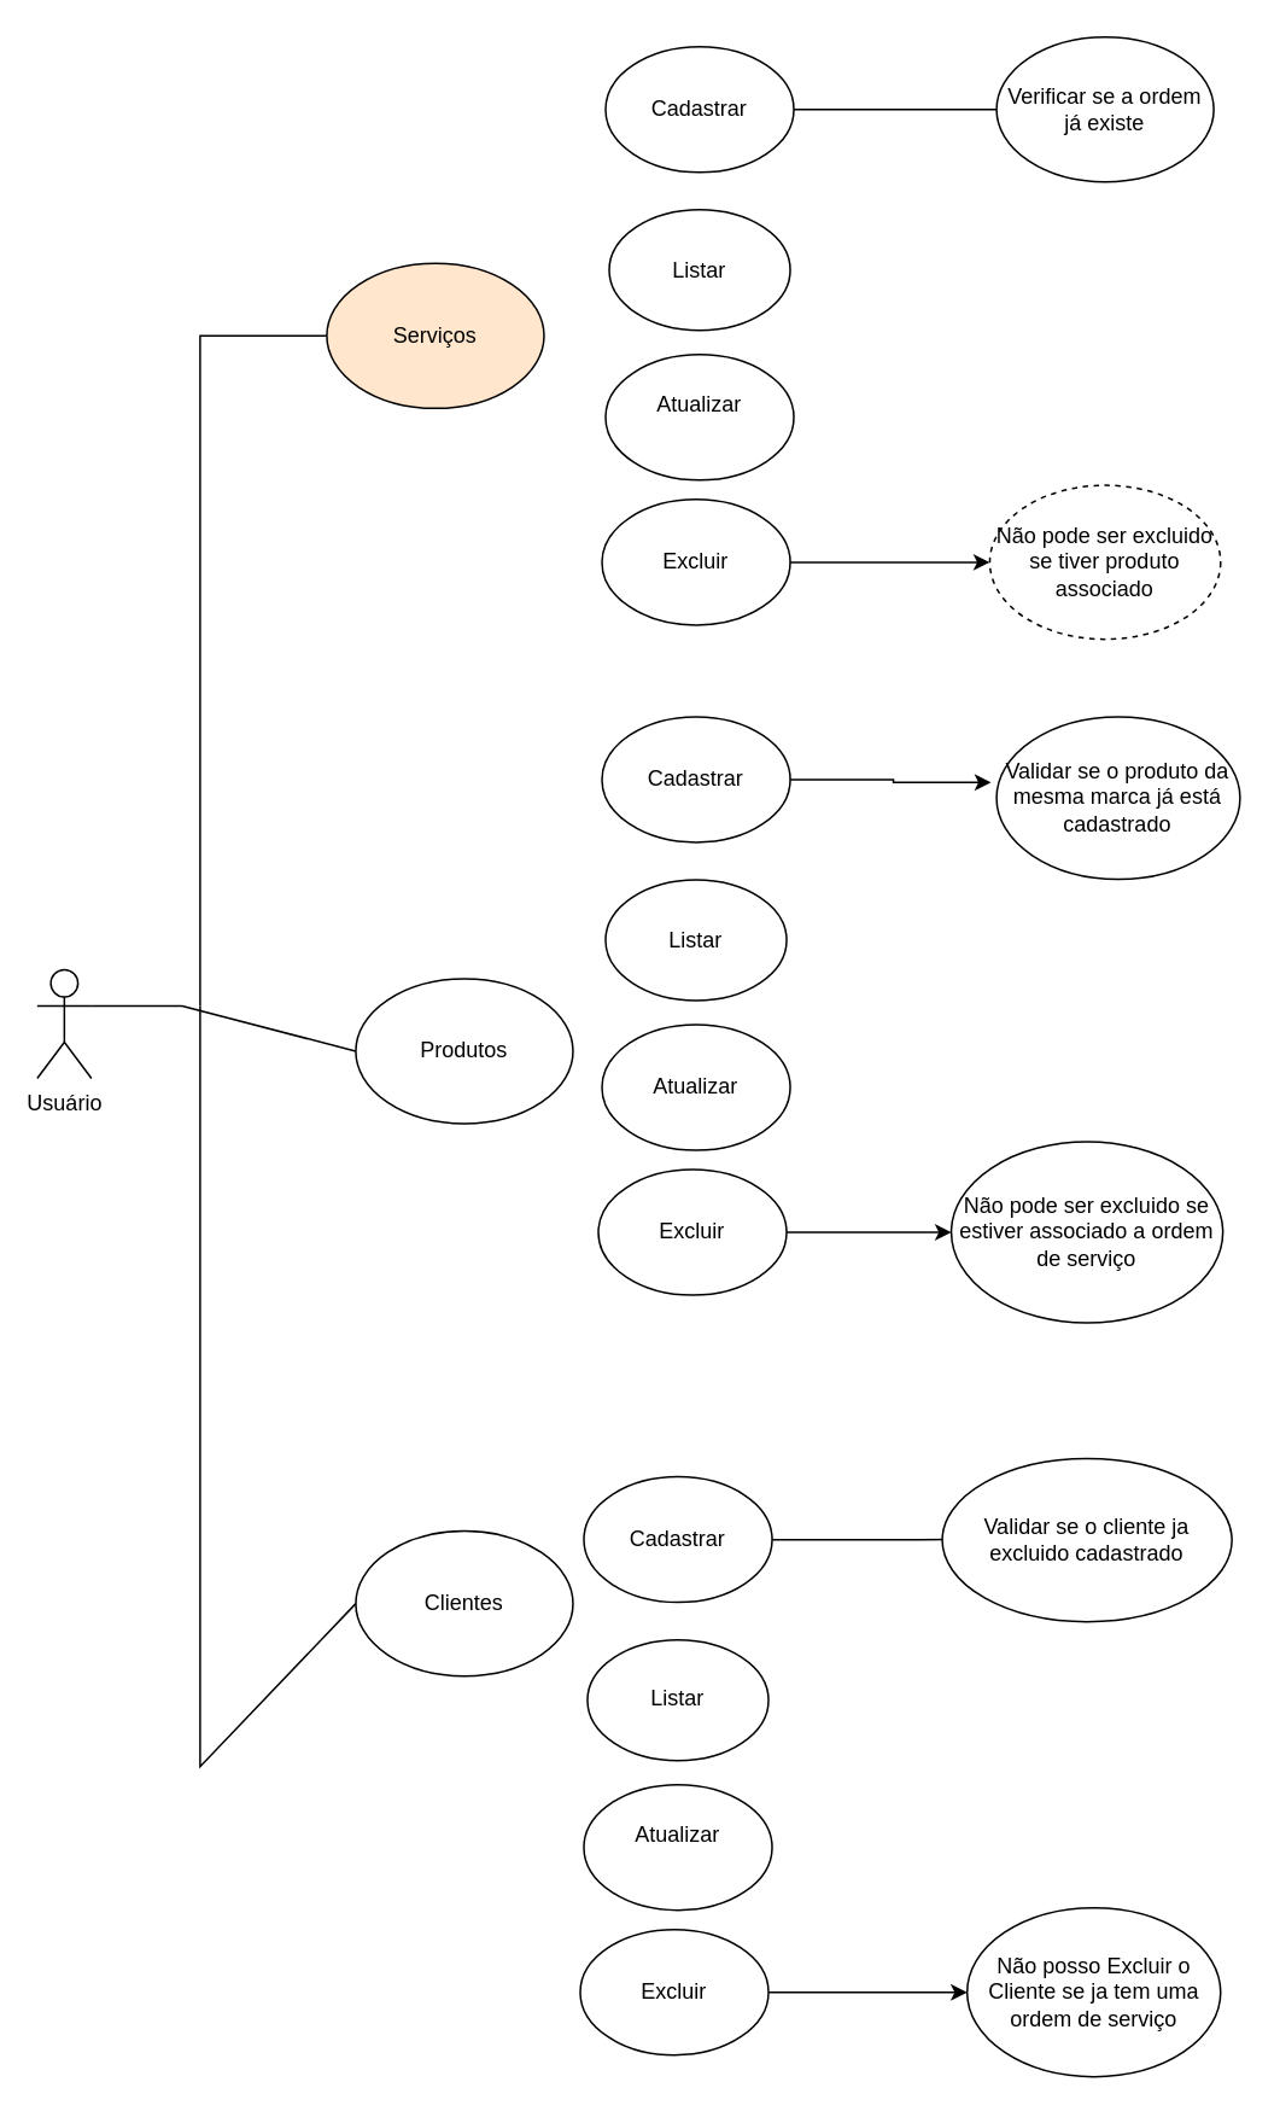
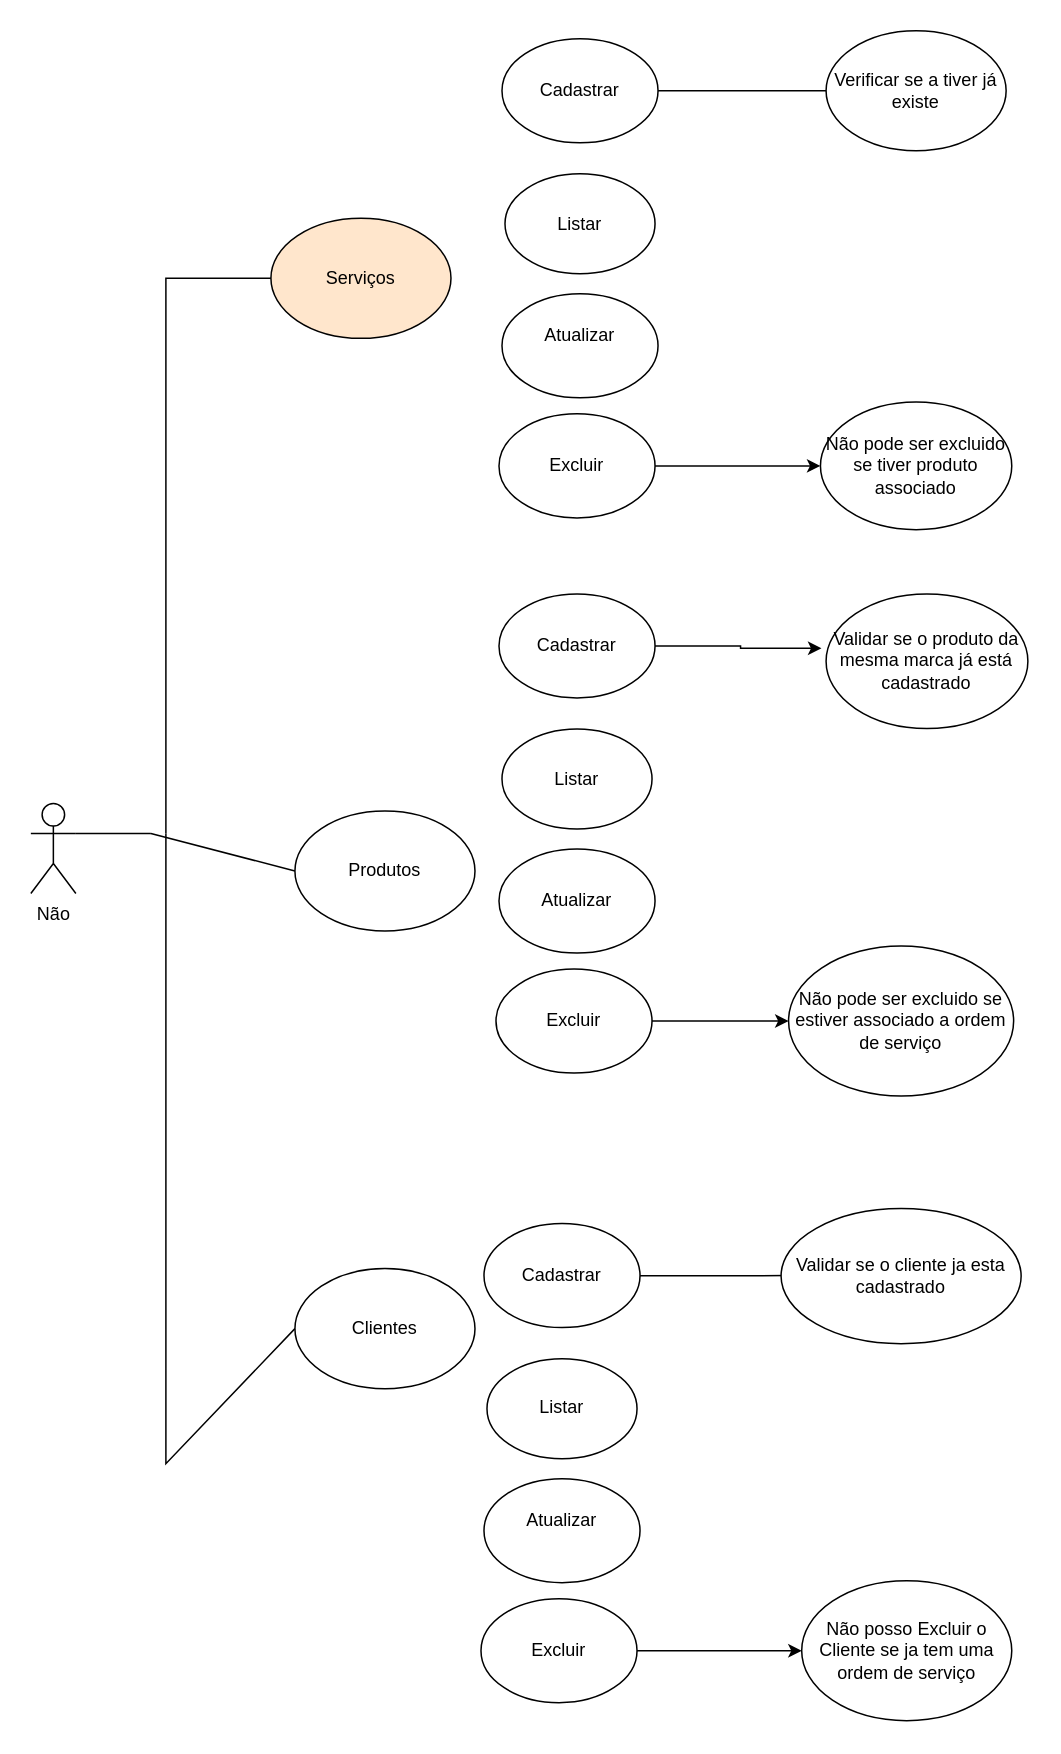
  <mxCell id="0" />
  <mxCell id="1" parent="0" />
- <mxCell id="2" value="Usuário&lt;div&gt;&lt;br&gt;&lt;/div&gt;" style="shape=umlActor;verticalLabelPosition=bottom;verticalAlign=top;html=1;outlineConnect=0;" vertex="1" parent="1"><mxGeometry x="20" y="535" width="30" height="60" as="geometry" /></mxCell>
+ <mxCell id="2" value="Não&lt;div&gt;&lt;br&gt;&lt;/div&gt;" style="shape=umlActor;verticalLabelPosition=bottom;verticalAlign=top;html=1;outlineConnect=0;" vertex="1" parent="1"><mxGeometry x="20" y="535" width="30" height="60" as="geometry" /></mxCell>
  <mxCell id="3" value="&lt;div&gt;Produtos&lt;/div&gt;" style="ellipse;whiteSpace=wrap;html=1;" vertex="1" parent="1"><mxGeometry x="196" y="540" width="120" height="80" as="geometry" /></mxCell>
  <mxCell id="4" value="Clientes" style="ellipse;whiteSpace=wrap;html=1;" vertex="1" parent="1"><mxGeometry x="196" y="845" width="120" height="80" as="geometry" /></mxCell>
  <mxCell id="5" value="Serviços" style="ellipse;whiteSpace=wrap;html=1;fillColor=#ffe6cc;" vertex="1" parent="1"><mxGeometry x="180" y="145" width="120" height="80" as="geometry" /></mxCell>
  <mxCell id="6" value="Listar" style="ellipse;whiteSpace=wrap;html=1;" vertex="1" parent="1"><mxGeometry x="324" y="905" width="100" height="66.67" as="geometry" /></mxCell>
  <mxCell id="7" style="edgeStyle=orthogonalEdgeStyle;rounded=0;orthogonalLoop=1;jettySize=auto;html=1;" edge="1" parent="1" source="8"><mxGeometry relative="1" as="geometry"><mxPoint x="530" y="849.665" as="targetPoint" /></mxGeometry></mxCell>
  <mxCell id="8" value="Cadastrar" style="ellipse;whiteSpace=wrap;html=1;" vertex="1" parent="1"><mxGeometry x="322" y="815" width="104" height="69.33" as="geometry" /></mxCell>
  <mxCell id="9" value="Atualizar&lt;div&gt;&lt;br&gt;&lt;/div&gt;" style="ellipse;whiteSpace=wrap;html=1;" vertex="1" parent="1"><mxGeometry x="322" y="985" width="104" height="69.33" as="geometry" /></mxCell>
  <mxCell id="10" style="edgeStyle=orthogonalEdgeStyle;rounded=0;orthogonalLoop=1;jettySize=auto;html=1;exitX=1;exitY=0.5;exitDx=0;exitDy=0;entryX=0;entryY=0.5;entryDx=0;entryDy=0;" edge="1" parent="1" source="11" target="28"><mxGeometry relative="1" as="geometry" /></mxCell>
  <mxCell id="11" value="Excluir" style="ellipse;whiteSpace=wrap;html=1;" vertex="1" parent="1"><mxGeometry x="320" y="1065" width="104" height="69.33" as="geometry" /></mxCell>
  <mxCell id="12" value="" style="endArrow=none;html=1;rounded=0;" edge="1" parent="1"><mxGeometry width="50" height="50" relative="1" as="geometry"><mxPoint x="50" y="555" as="sourcePoint" /><mxPoint x="100" y="555" as="targetPoint" /></mxGeometry></mxCell>
  <mxCell id="13" value="" style="endArrow=none;html=1;rounded=0;entryX=0;entryY=0.5;entryDx=0;entryDy=0;" edge="1" parent="1" target="5"><mxGeometry width="50" height="50" relative="1" as="geometry"><mxPoint x="110" y="555" as="sourcePoint" /><mxPoint x="100" y="195" as="targetPoint" /><Array as="points"><mxPoint x="110" y="365" /><mxPoint x="110" y="185" /></Array></mxGeometry></mxCell>
  <mxCell id="14" value="" style="endArrow=none;html=1;rounded=0;entryX=0;entryY=0.5;entryDx=0;entryDy=0;" edge="1" parent="1" target="3"><mxGeometry width="50" height="50" relative="1" as="geometry"><mxPoint x="100" y="555" as="sourcePoint" /><mxPoint x="130" y="565" as="targetPoint" /></mxGeometry></mxCell>
  <mxCell id="15" value="" style="endArrow=none;html=1;rounded=0;exitX=0;exitY=0.5;exitDx=0;exitDy=0;" edge="1" parent="1" source="4"><mxGeometry width="50" height="50" relative="1" as="geometry"><mxPoint x="110" y="995" as="sourcePoint" /><mxPoint x="110" y="555" as="targetPoint" /><Array as="points"><mxPoint x="110" y="975" /></Array></mxGeometry></mxCell>
  <mxCell id="16" value="Listar" style="ellipse;whiteSpace=wrap;html=1;" vertex="1" parent="1"><mxGeometry x="334" y="485.34" width="100" height="66.67" as="geometry" /></mxCell>
  <mxCell id="17" value="Cadastrar" style="ellipse;whiteSpace=wrap;html=1;" vertex="1" parent="1"><mxGeometry x="332" y="395.34" width="104" height="69.33" as="geometry" /></mxCell>
  <mxCell id="18" value="Atualizar" style="ellipse;whiteSpace=wrap;html=1;" vertex="1" parent="1"><mxGeometry x="332" y="565.34" width="104" height="69.33" as="geometry" /></mxCell>
  <mxCell id="19" style="edgeStyle=orthogonalEdgeStyle;rounded=0;orthogonalLoop=1;jettySize=auto;html=1;" edge="1" parent="1" source="20" target="31"><mxGeometry relative="1" as="geometry"><mxPoint x="580" y="680.005" as="targetPoint" /></mxGeometry></mxCell>
  <mxCell id="20" value="Excluir" style="ellipse;whiteSpace=wrap;html=1;" vertex="1" parent="1"><mxGeometry x="330" y="645.34" width="104" height="69.33" as="geometry" /></mxCell>
  <mxCell id="21" value="Listar" style="ellipse;whiteSpace=wrap;html=1;" vertex="1" parent="1"><mxGeometry x="336" y="115.34" width="100" height="66.67" as="geometry" /></mxCell>
  <mxCell id="22" style="edgeStyle=orthogonalEdgeStyle;rounded=0;orthogonalLoop=1;jettySize=auto;html=1;" edge="1" parent="1" source="23"><mxGeometry relative="1" as="geometry"><mxPoint x="570" y="60.005" as="targetPoint" /></mxGeometry></mxCell>
  <mxCell id="23" value="Cadastrar" style="ellipse;whiteSpace=wrap;html=1;" vertex="1" parent="1"><mxGeometry x="334" y="25.34" width="104" height="69.33" as="geometry" /></mxCell>
  <mxCell id="24" value="Atualizar&lt;div&gt;&lt;br&gt;&lt;/div&gt;" style="ellipse;whiteSpace=wrap;html=1;" vertex="1" parent="1"><mxGeometry x="334" y="195.34" width="104" height="69.33" as="geometry" /></mxCell>
  <mxCell id="25" style="edgeStyle=orthogonalEdgeStyle;rounded=0;orthogonalLoop=1;jettySize=auto;html=1;exitX=1;exitY=0.5;exitDx=0;exitDy=0;" edge="1" parent="1" source="26" target="33"><mxGeometry relative="1" as="geometry"><mxPoint x="580" y="310" as="targetPoint" /></mxGeometry></mxCell>
  <mxCell id="26" value="Excluir" style="ellipse;whiteSpace=wrap;html=1;" vertex="1" parent="1"><mxGeometry x="332" y="275.34" width="104" height="69.33" as="geometry" /></mxCell>
- <mxCell id="27" value="Validar se o cliente ja excluido cadastrado" style="ellipse;whiteSpace=wrap;html=1;" vertex="1" parent="1"><mxGeometry x="520" y="805" width="160" height="90" as="geometry" /></mxCell>
+ <mxCell id="27" value="Validar se o cliente ja esta cadastrado" style="ellipse;whiteSpace=wrap;html=1;" vertex="1" parent="1"><mxGeometry x="520" y="805" width="160" height="90" as="geometry" /></mxCell>
  <mxCell id="28" value="Não posso Excluir o Cliente se ja tem uma ordem de serviço" style="ellipse;whiteSpace=wrap;html=1;" vertex="1" parent="1"><mxGeometry x="533.75" y="1053" width="140" height="93.33" as="geometry" /></mxCell>
  <mxCell id="29" value="Validar se o produto da mesma marca já está cadastrado" style="ellipse;whiteSpace=wrap;html=1;" vertex="1" parent="1"><mxGeometry x="550" y="395.34" width="134.49" height="89.66" as="geometry" /></mxCell>
  <mxCell id="30" style="edgeStyle=orthogonalEdgeStyle;rounded=0;orthogonalLoop=1;jettySize=auto;html=1;entryX=-0.023;entryY=0.404;entryDx=0;entryDy=0;entryPerimeter=0;" edge="1" parent="1" source="17" target="29"><mxGeometry relative="1" as="geometry" /></mxCell>
  <mxCell id="31" value="Não pode ser excluido se estiver associado a ordem de serviço" style="ellipse;whiteSpace=wrap;html=1;" vertex="1" parent="1"><mxGeometry x="525" y="630.01" width="150" height="100" as="geometry" /></mxCell>
- <mxCell id="32" value="Verificar se a ordem já existe" style="ellipse;whiteSpace=wrap;html=1;" vertex="1" parent="1"><mxGeometry x="550" y="20" width="120" height="80" as="geometry" /></mxCell>
- <mxCell id="33" value="Não pode ser excluido se tiver produto associado" style="ellipse;whiteSpace=wrap;html=1;dashed=1;" vertex="1" parent="1"><mxGeometry x="546.25" y="267.5" width="127.5" height="85" as="geometry" /></mxCell>
+ <mxCell id="32" value="Verificar se a tiver já existe" style="ellipse;whiteSpace=wrap;html=1;" vertex="1" parent="1"><mxGeometry x="550" y="20" width="120" height="80" as="geometry" /></mxCell>
+ <mxCell id="33" value="Não pode ser excluido se tiver produto associado" style="ellipse;whiteSpace=wrap;html=1;" vertex="1" parent="1"><mxGeometry x="546.25" y="267.5" width="127.5" height="85" as="geometry" /></mxCell>
